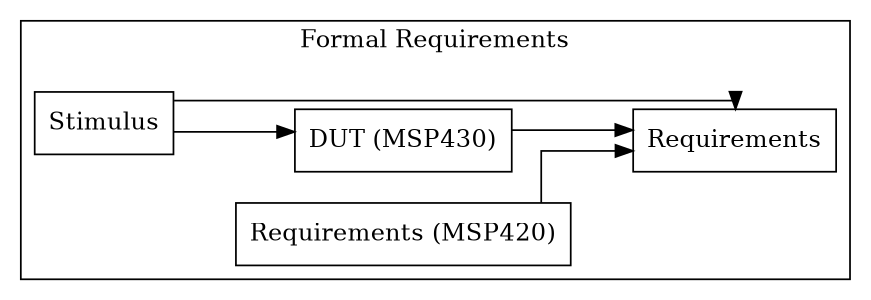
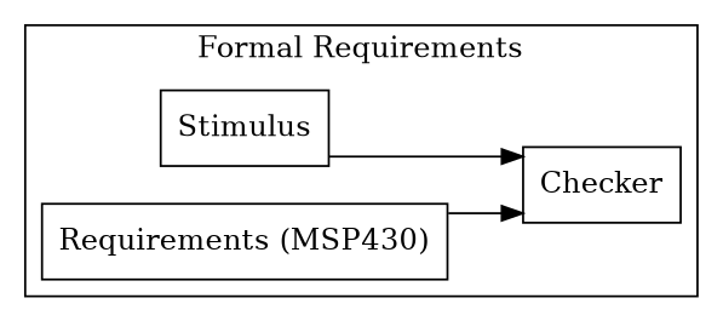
  digraph {
    rankdir=LR
    splines=ortho
    node [shape=box]
    n1 [label=Stimulus]
-   n2 [label="Requirements (MSP420)"]
-   n3 [label="DUT (MSP430)"]
-   n4 [label=Requirements]
+   n2 [label="Requirements (MSP430)"]
+   n4 [label=Checker]
    subgraph cluster_1 {
      label="Formal Requirements"
      n1
      n2
-     n3
      n4
    }
-   n1 -> n3
    n1 -> n4
    n2 -> n4
-   n3 -> n4
  }
